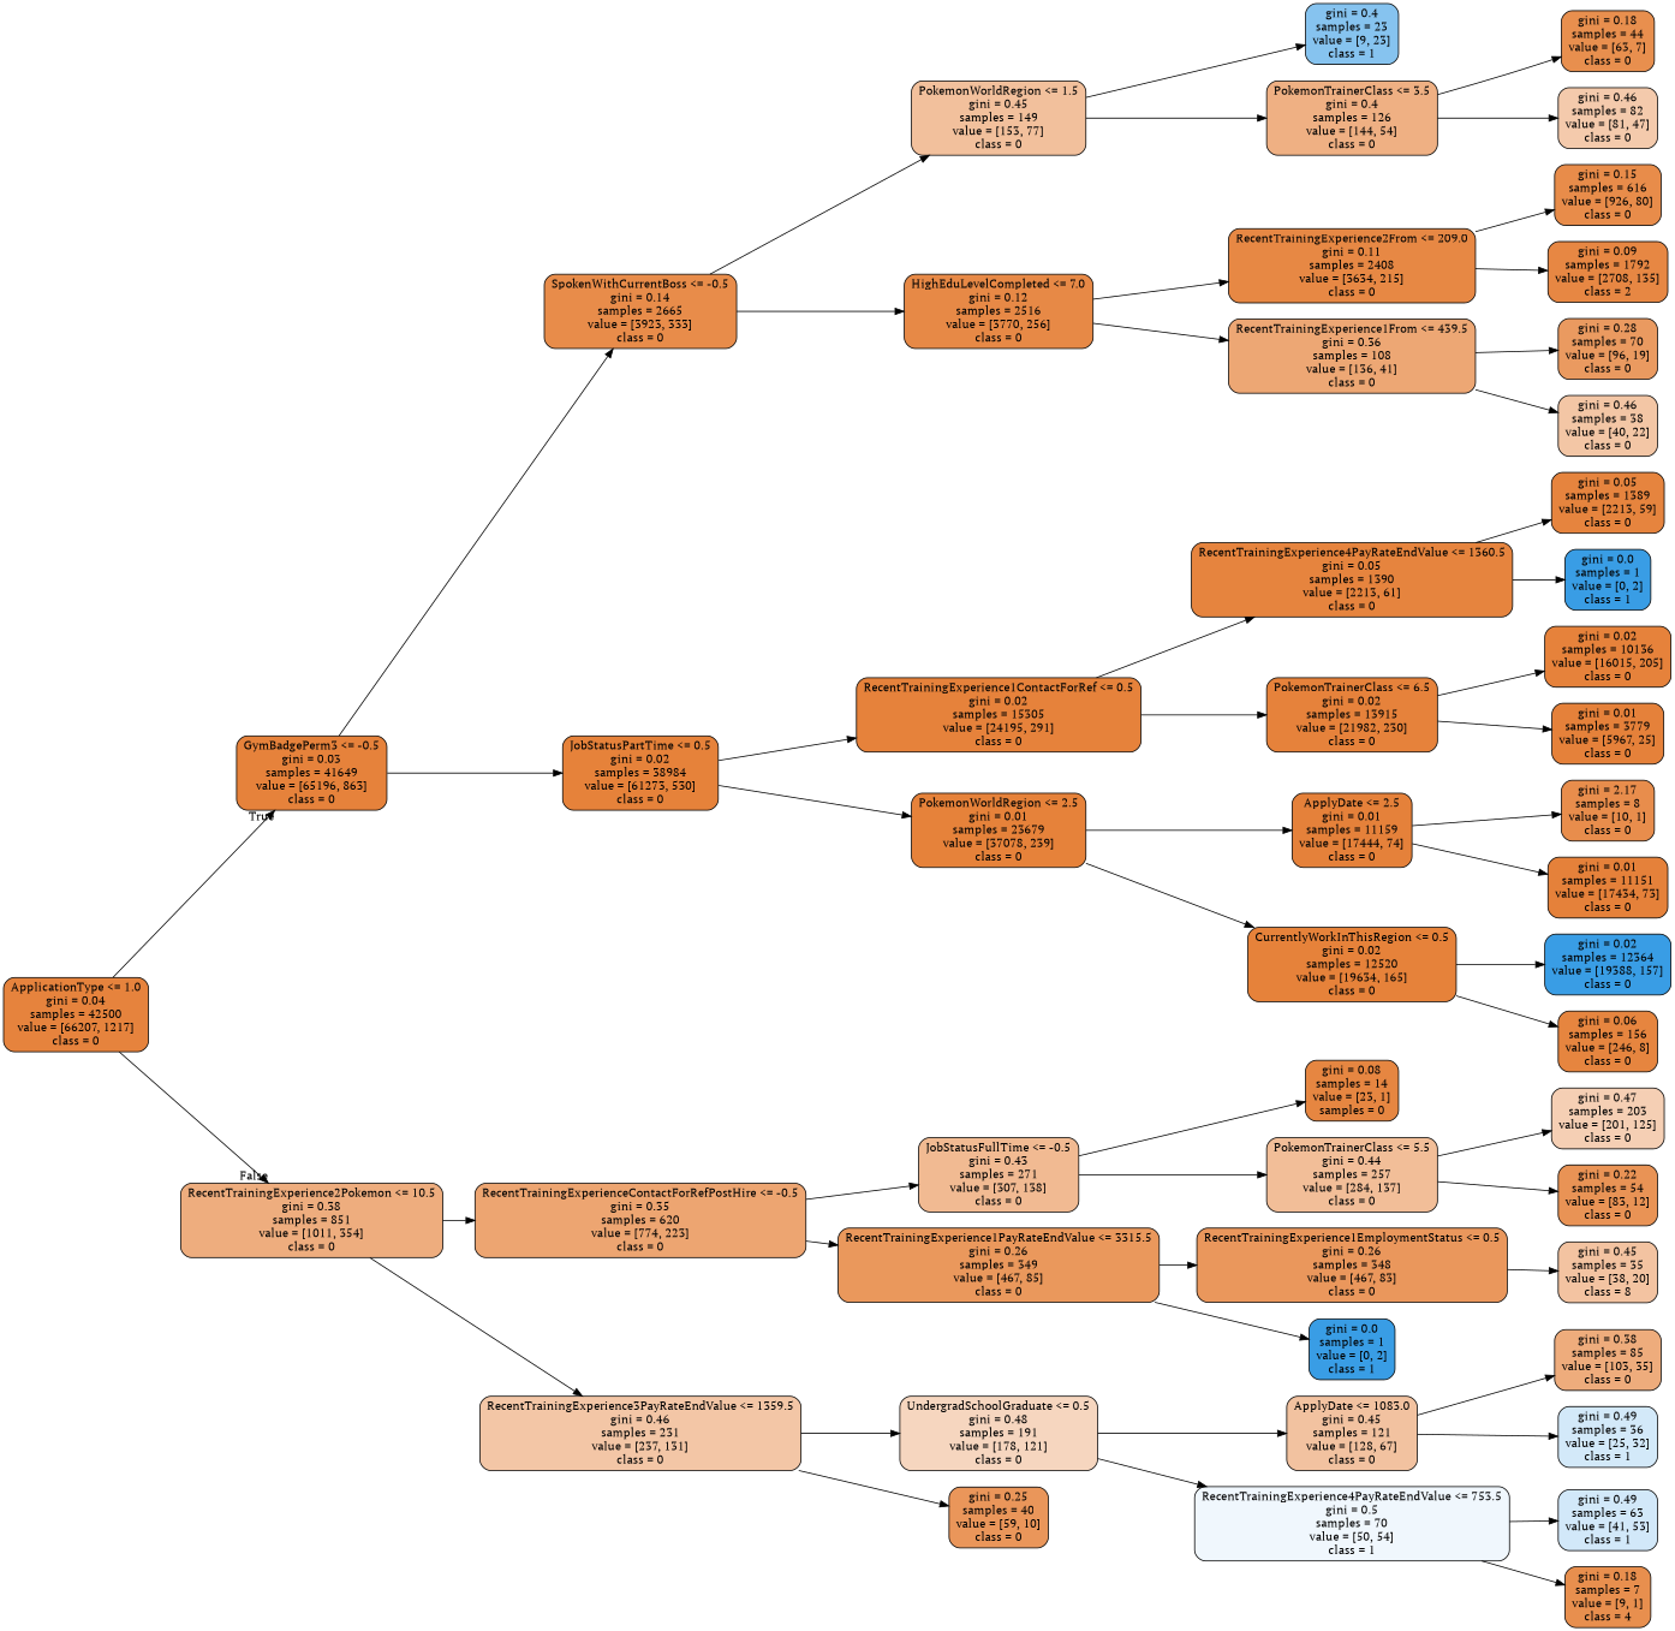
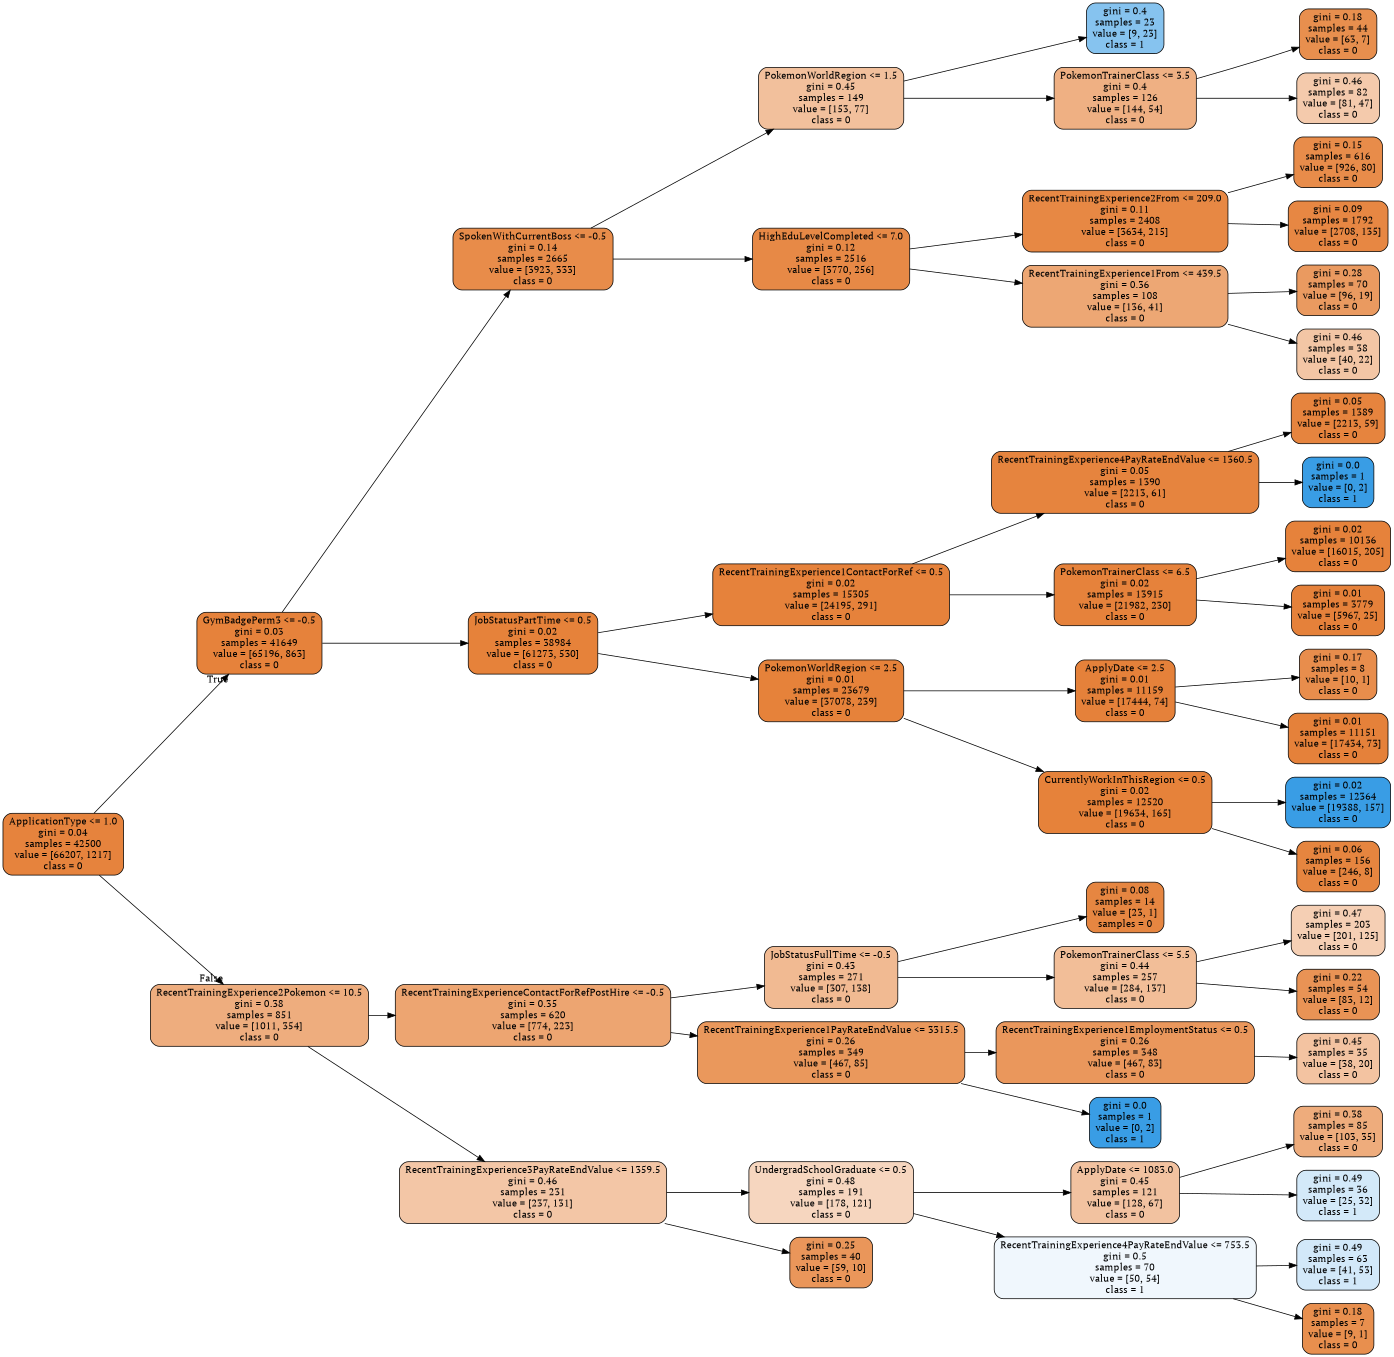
  digraph {
    fontname="PT Serif"
    rankdir=LR
    node [color=black fillcolor="#e58139fc" fontname="PT Serif" shape=box style="filled, rounded"]
    edge [fontname="PT Serif"]
    n1 [fillcolor="#e58139fa" label="ApplicationType <= 1.0\ngini = 0.04\nsamples = 42500\nvalue = [66207, 1217]\nclass = 0"]
    n2 [label="GymBadgePerm3 <= -0.5\ngini = 0.03\nsamples = 41649\nvalue = [65196, 863]\nclass = 0"]
    n3 [fillcolor="#e58139a6" label="RecentTrainingExperience2Pokemon <= 10.5\ngini = 0.38\nsamples = 851\nvalue = [1011, 354]\nclass = 0"]
    n4 [fillcolor="#e58139e9" label="SpokenWithCurrentBoss <= -0.5\ngini = 0.14\nsamples = 2665\nvalue = [3923, 333]\nclass = 0"]
    n5 [fillcolor="#e58139fd" label="JobStatusPartTime <= 0.5\ngini = 0.02\nsamples = 38984\nvalue = [61273, 530]\nclass = 0"]
    n6 [fillcolor="#e58139b6" label="RecentTrainingExperienceContactForRefPostHire <= -0.5\ngini = 0.35\nsamples = 620\nvalue = [774, 223]\nclass = 0"]
    n7 [fillcolor="#e5813972" label="RecentTrainingExperience3PayRateEndValue <= 1359.5\ngini = 0.46\nsamples = 231\nvalue = [237, 131]\nclass = 0"]
    n8 [fillcolor="#e581397f" label="PokemonWorldRegion <= 1.5\ngini = 0.45\nsamples = 149\nvalue = [153, 77]\nclass = 0"]
    n9 [fillcolor="#e58139ee" label="HighEduLevelCompleted <= 7.0\ngini = 0.12\nsamples = 2516\nvalue = [3770, 256]\nclass = 0"]
    n10 [label="RecentTrainingExperience1ContactForRef <= 0.5\ngini = 0.02\nsamples = 15305\nvalue = [24195, 291]\nclass = 0"]
    n11 [fillcolor="#e58139fd" label="PokemonWorldRegion <= 2.5\ngini = 0.01\nsamples = 23679\nvalue = [37078, 239]\nclass = 0"]
    n12 [fillcolor="#399de59b" label="gini = 0.4\nsamples = 23\nvalue = [9, 23]\nclass = 1"]
    n13 [fillcolor="#e581399f" label="PokemonTrainerClass <= 3.5\ngini = 0.4\nsamples = 126\nvalue = [144, 54]\nclass = 0"]
    n14 [fillcolor="#e58139f0" label="RecentTrainingExperience2From <= 209.0\ngini = 0.11\nsamples = 2408\nvalue = [3634, 215]\nclass = 0"]
    n15 [fillcolor="#e58139b2" label="RecentTrainingExperience1From <= 439.5\ngini = 0.36\nsamples = 108\nvalue = [136, 41]\nclass = 0"]
    n16 [fillcolor="#e58139e3" label="gini = 0.18\nsamples = 44\nvalue = [63, 7]\nclass = 0"]
    n17 [fillcolor="#e581396b" label="gini = 0.46\nsamples = 82\nvalue = [81, 47]\nclass = 0"]
    n18 [fillcolor="#e58139e9" label="gini = 0.15\nsamples = 616\nvalue = [926, 80]\nclass = 0"]
-   n19 [fillcolor="#e58139f2" label="gini = 0.09\nsamples = 1792\nvalue = [2708, 135]\nclass = 2"]
+   n19 [fillcolor="#e58139f2" label="gini = 0.09\nsamples = 1792\nvalue = [2708, 135]\nclass = 0"]
    n20 [fillcolor="#e58139cd" label="gini = 0.28\nsamples = 70\nvalue = [96, 19]\nclass = 0"]
    n21 [fillcolor="#e5813973" label="gini = 0.46\nsamples = 38\nvalue = [40, 22]\nclass = 0"]
    n22 [fillcolor="#e58139f8" label="RecentTrainingExperience4PayRateEndValue <= 1360.5\ngini = 0.05\nsamples = 1390\nvalue = [2213, 61]\nclass = 0"]
    n23 [label="PokemonTrainerClass <= 6.5\ngini = 0.02\nsamples = 13915\nvalue = [21982, 230]\nclass = 0"]
    n24 [fillcolor="#e58139fe" label="ApplyDate <= 2.5\ngini = 0.01\nsamples = 11159\nvalue = [17444, 74]\nclass = 0"]
    n25 [fillcolor="#e58139fd" label="CurrentlyWorkInThisRegion <= 0.5\ngini = 0.02\nsamples = 12520\nvalue = [19634, 165]\nclass = 0"]
    n26 [fillcolor="#e58139f8" label="gini = 0.05\nsamples = 1389\nvalue = [2213, 59]\nclass = 0"]
    n27 [fillcolor="#399de5ff" label="gini = 0.0\nsamples = 1\nvalue = [0, 2]\nclass = 1"]
    n28 [label="gini = 0.02\nsamples = 10136\nvalue = [16015, 205]\nclass = 0"]
    n29 [fillcolor="#e58139fe" label="gini = 0.01\nsamples = 3779\nvalue = [5967, 25]\nclass = 0"]
-   n30 [fillcolor="#e58139e6" label="gini = 2.17\nsamples = 8\nvalue = [10, 1]\nclass = 0"]
+   n30 [fillcolor="#e58139e6" label="gini = 0.17\nsamples = 8\nvalue = [10, 1]\nclass = 0"]
    n31 [fillcolor="#e58139fe" label="gini = 0.01\nsamples = 11151\nvalue = [17434, 73]\nclass = 0"]
    n32 [fillcolor="#399de5ff" label="gini = 0.02\nsamples = 12364\nvalue = [19388, 157]\nclass = 0"]
    n33 [fillcolor="#e58139f7" label="gini = 0.06\nsamples = 156\nvalue = [246, 8]\nclass = 0"]
    n34 [fillcolor="#e581398c" label="JobStatusFullTime <= -0.5\ngini = 0.43\nsamples = 271\nvalue = [307, 138]\nclass = 0"]
    n35 [fillcolor="#e58139d1" label="RecentTrainingExperience1PayRateEndValue <= 3315.5\ngini = 0.26\nsamples = 349\nvalue = [467, 85]\nclass = 0"]
    n36 [fillcolor="#e5813952" label="UndergradSchoolGraduate <= 0.5\ngini = 0.48\nsamples = 191\nvalue = [178, 121]\nclass = 0"]
    n37 [fillcolor="#e58139d4" label="gini = 0.25\nsamples = 40\nvalue = [59, 10]\nclass = 0"]
    n38 [fillcolor="#e58139f4" label="gini = 0.08\nsamples = 14\nvalue = [23, 1]\nsamples = 0"]
    n39 [fillcolor="#e5813984" label="PokemonTrainerClass <= 5.5\ngini = 0.44\nsamples = 257\nvalue = [284, 137]\nclass = 0"]
    n40 [fillcolor="#e58139d2" label="RecentTrainingExperience1EmploymentStatus <= 0.5\ngini = 0.26\nsamples = 348\nvalue = [467, 83]\nclass = 0"]
    n41 [fillcolor="#399de5ff" label="gini = 0.0\nsamples = 1\nvalue = [0, 2]\nclass = 1"]
    n42 [fillcolor="#e5813960" label="gini = 0.47\nsamples = 203\nvalue = [201, 125]\nclass = 0"]
    n43 [fillcolor="#e58139da" label="gini = 0.22\nsamples = 54\nvalue = [83, 12]\nclass = 0"]
-   n44 [fillcolor="#e5813979" label="gini = 0.45\nsamples = 35\nvalue = [38, 20]\nclass = 8"]
+   n44 [fillcolor="#e5813979" label="gini = 0.45\nsamples = 35\nvalue = [38, 20]\nclass = 0"]
    n45 [fillcolor="#e581397a" label="ApplyDate <= 1083.0\ngini = 0.45\nsamples = 121\nvalue = [128, 67]\nclass = 0"]
    n46 [fillcolor="#399de513" label="RecentTrainingExperience4PayRateEndValue <= 753.5\ngini = 0.5\nsamples = 70\nvalue = [50, 54]\nclass = 1"]
    n47 [fillcolor="#e58139a8" label="gini = 0.38\nsamples = 85\nvalue = [103, 35]\nclass = 0"]
    n48 [fillcolor="#399de538" label="gini = 0.49\nsamples = 36\nvalue = [25, 32]\nclass = 1"]
    n49 [fillcolor="#399de53a" label="gini = 0.49\nsamples = 63\nvalue = [41, 53]\nclass = 1"]
-   n50 [fillcolor="#e58139e3" label="gini = 0.18\nsamples = 7\nvalue = [9, 1]\nclass = 4"]
+   n50 [fillcolor="#e58139e3" label="gini = 0.18\nsamples = 7\nvalue = [9, 1]\nclass = 0"]
    n1 -> n2 [headlabel=True labelangle=45 labeldistance=2.5]
    n1 -> n3 [headlabel=False labelangle=-45 labeldistance=2.5]
    n2 -> n4
    n2 -> n5
    n3 -> n6
    n3 -> n7
    n4 -> n8
    n4 -> n9
    n5 -> n10
    n5 -> n11
    n6 -> n34
    n6 -> n35
    n7 -> n36
    n7 -> n37
    n8 -> n12
    n8 -> n13
    n9 -> n14
    n9 -> n15
    n10 -> n22
    n10 -> n23
    n11 -> n24
    n11 -> n25
    n13 -> n16
    n13 -> n17
    n14 -> n18
    n14 -> n19
    n15 -> n20
    n15 -> n21
    n22 -> n26
    n22 -> n27
    n23 -> n28
    n23 -> n29
    n24 -> n30
    n24 -> n31
    n25 -> n32
    n25 -> n33
    n34 -> n38
    n34 -> n39
    n35 -> n40
    n35 -> n41
    n36 -> n45
    n36 -> n46
    n39 -> n42
    n39 -> n43
    n40 -> n44
    n45 -> n47
    n45 -> n48
    n46 -> n49
    n46 -> n50
  }
